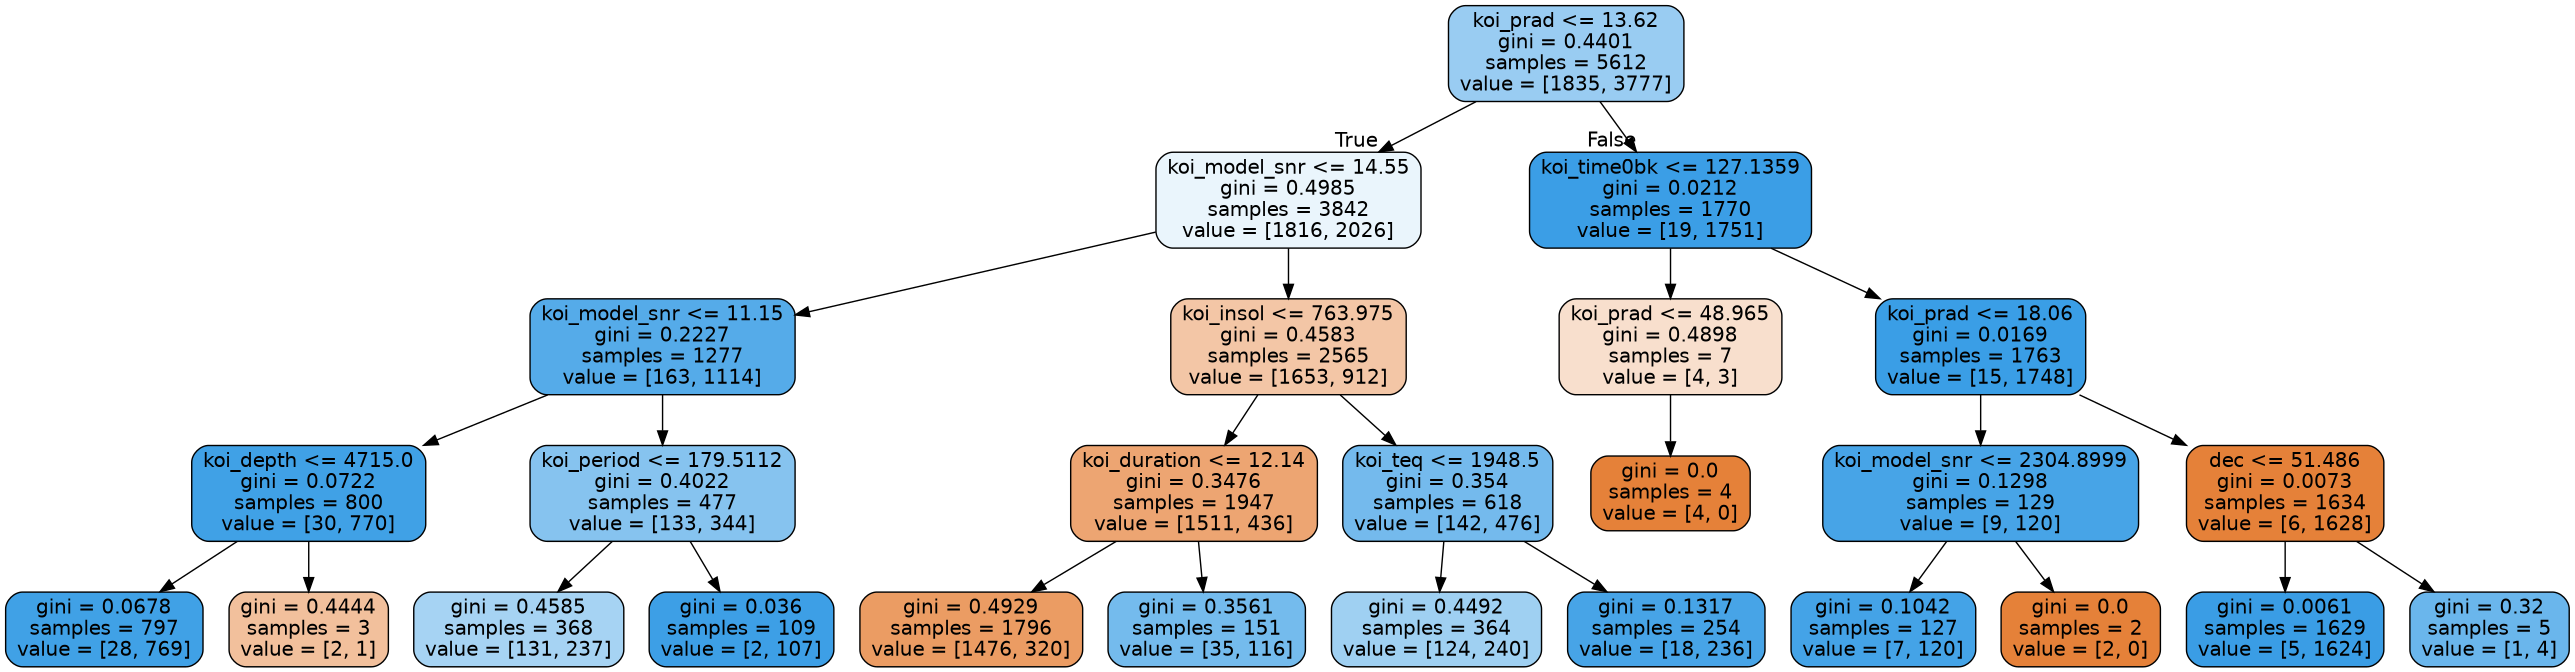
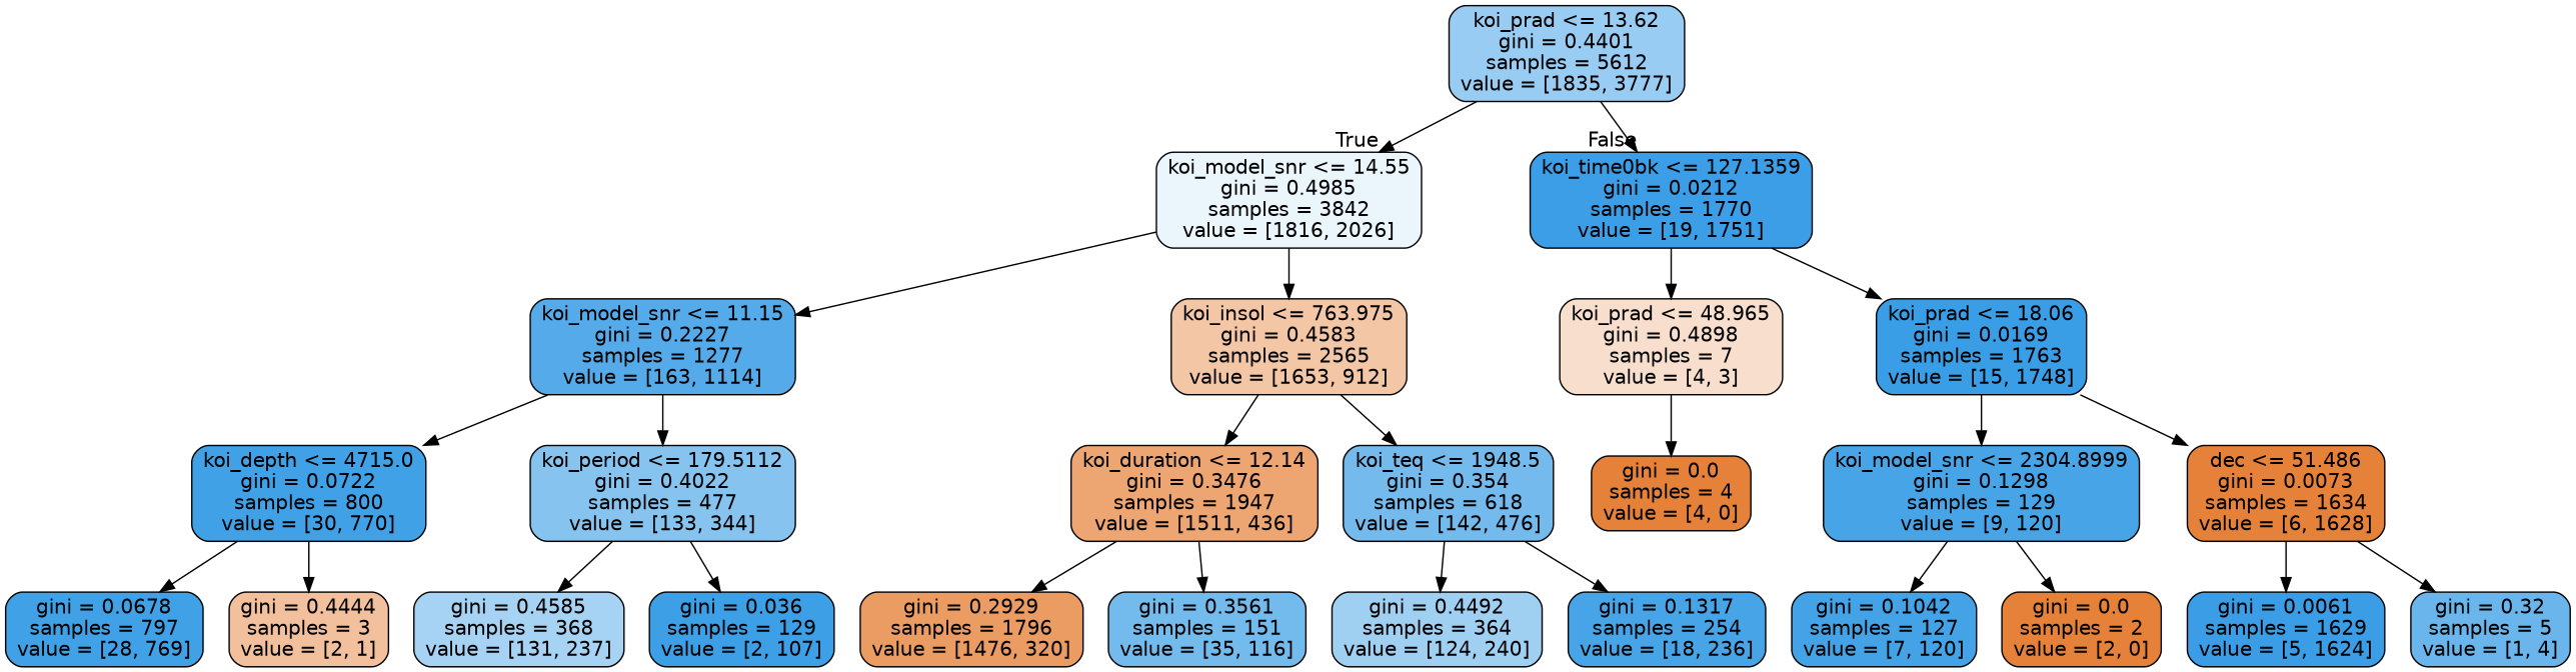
  digraph {
    node [color=black fillcolor="#e58139ff" fontname=helvetica shape=box style="filled, rounded"]
    edge [fontname=helvetica]
    n1 [fillcolor="#399de583" label="koi_prad <= 13.62\ngini = 0.4401\nsamples = 5612\nvalue = [1835, 3777]"]
    n2 [fillcolor="#399de51a" label="koi_model_snr <= 14.55\ngini = 0.4985\nsamples = 3842\nvalue = [1816, 2026]"]
    n3 [fillcolor="#399de5fc" label="koi_time0bk <= 127.1359\ngini = 0.0212\nsamples = 1770\nvalue = [19, 1751]"]
    n4 [fillcolor="#399de5da" label="koi_model_snr <= 11.15\ngini = 0.2227\nsamples = 1277\nvalue = [163, 1114]"]
    n5 [fillcolor="#e5813972" label="koi_insol <= 763.975\ngini = 0.4583\nsamples = 2565\nvalue = [1653, 912]"]
    n6 [fillcolor="#e5813940" label="koi_prad <= 48.965\ngini = 0.4898\nsamples = 7\nvalue = [4, 3]"]
    n7 [fillcolor="#399de5fd" label="koi_prad <= 18.06\ngini = 0.0169\nsamples = 1763\nvalue = [15, 1748]"]
    n8 [fillcolor="#399de5f5" label="koi_depth <= 4715.0\ngini = 0.0722\nsamples = 800\nvalue = [30, 770]"]
    n9 [fillcolor="#399de59c" label="koi_period <= 179.5112\ngini = 0.4022\nsamples = 477\nvalue = [133, 344]"]
    n10 [fillcolor="#e58139b5" label="koi_duration <= 12.14\ngini = 0.3476\nsamples = 1947\nvalue = [1511, 436]"]
    n11 [fillcolor="#399de5b3" label="koi_teq <= 1948.5\ngini = 0.354\nsamples = 618\nvalue = [142, 476]"]
    n12 [fillcolor="#399de5f6" label="gini = 0.0678\nsamples = 797\nvalue = [28, 769]"]
    n13 [fillcolor="#e581397f" label="gini = 0.4444\nsamples = 3\nvalue = [2, 1]"]
    n14 [fillcolor="#399de572" label="gini = 0.4585\nsamples = 368\nvalue = [131, 237]"]
-   n15 [fillcolor="#399de5fa" label="gini = 0.036\nsamples = 109\nvalue = [2, 107]"]
-   n16 [fillcolor="#e58139c8" label="gini = 0.4929\nsamples = 1796\nvalue = [1476, 320]"]
+   n15 [fillcolor="#399de5fa" label="gini = 0.036\nsamples = 129\nvalue = [2, 107]"]
+   n16 [fillcolor="#e58139c8" label="gini = 0.2929\nsamples = 1796\nvalue = [1476, 320]"]
    n17 [fillcolor="#399de5b2" label="gini = 0.3561\nsamples = 151\nvalue = [35, 116]"]
    n18 [fillcolor="#399de57b" label="gini = 0.4492\nsamples = 364\nvalue = [124, 240]"]
    n19 [fillcolor="#399de5ec" label="gini = 0.1317\nsamples = 254\nvalue = [18, 236]"]
    n20 [label="gini = 0.0\nsamples = 4\nvalue = [4, 0]"]
    n21 [fillcolor="#399de5ec" label="koi_model_snr <= 2304.8999\ngini = 0.1298\nsamples = 129\nvalue = [9, 120]"]
    n22 [label="dec <= 51.486\ngini = 0.0073\nsamples = 1634\nvalue = [6, 1628]"]
    n23 [fillcolor="#399de5f0" label="gini = 0.1042\nsamples = 127\nvalue = [7, 120]"]
    n24 [label="gini = 0.0\nsamples = 2\nvalue = [2, 0]"]
    n25 [fillcolor="#399de5fe" label="gini = 0.0061\nsamples = 1629\nvalue = [5, 1624]"]
    n26 [fillcolor="#399de5bf" label="gini = 0.32\nsamples = 5\nvalue = [1, 4]"]
    n1 -> n2 [headlabel=True labelangle=45 labeldistance=2.5]
    n1 -> n3 [headlabel=False labelangle=-45 labeldistance=2.5]
    n2 -> n4
    n2 -> n5
    n3 -> n6
    n3 -> n7
    n4 -> n8
    n4 -> n9
    n5 -> n10
    n5 -> n11
    n6 -> n20
    n7 -> n21
    n7 -> n22
    n8 -> n12
    n8 -> n13
    n9 -> n14
    n9 -> n15
    n10 -> n16
    n10 -> n17
    n11 -> n18
    n11 -> n19
    n21 -> n23
    n21 -> n24
    n22 -> n25
    n22 -> n26
  }
